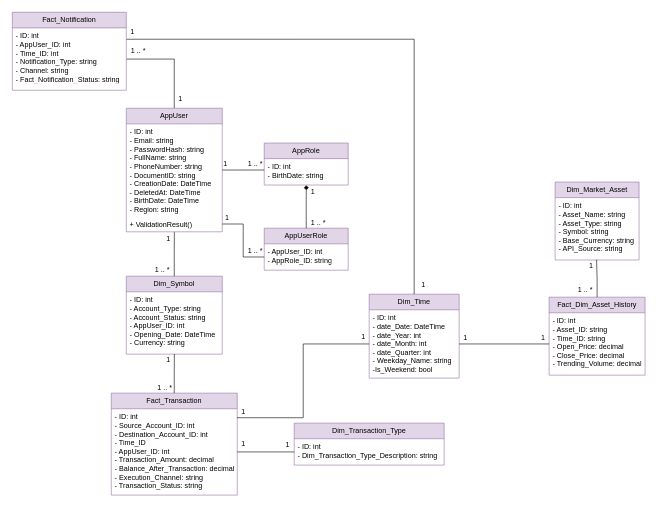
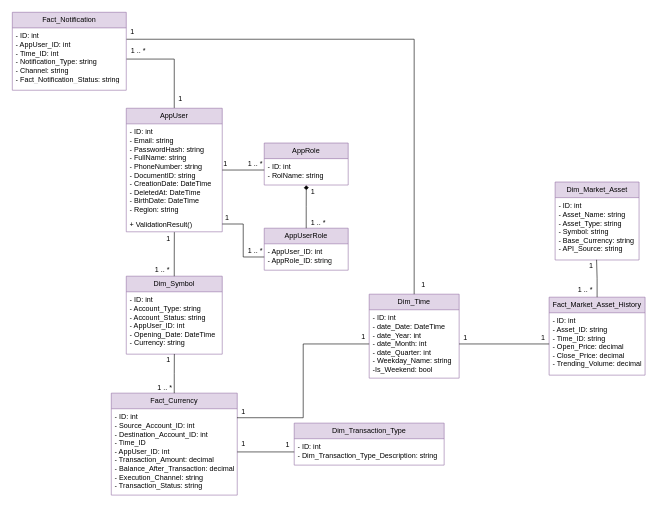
  <mxCell id="0" />
  <mxCell id="1" parent="0" />
  <mxCell id="2" style="edgeStyle=orthogonalEdgeStyle;rounded=0;orthogonalLoop=1;jettySize=auto;html=1;exitX=0.5;exitY=0;exitDx=0;exitDy=0;entryX=1;entryY=0.5;entryDx=0;entryDy=0;endArrow=none;startFill=0;" edge="1" parent="1" source="3" target="22"><mxGeometry relative="1" as="geometry" /></mxCell>
  <mxCell id="3" value="AppUser" style="swimlane;fontStyle=0;childLayout=stackLayout;horizontal=1;startSize=26;fillColor=#e1d5e7;horizontalStack=0;resizeParent=1;resizeParentMax=0;resizeLast=0;collapsible=1;marginBottom=0;whiteSpace=wrap;html=1;strokeColor=#9673a6;" vertex="1" parent="1"><mxGeometry x="210" y="180" width="160" height="206" as="geometry"><mxRectangle x="80" y="40" width="90" height="30" as="alternateBounds" /></mxGeometry></mxCell>
  <mxCell id="4" value="- ID: int&lt;div&gt;- Email: string&lt;/div&gt;&lt;div&gt;- PasswordHash: string&lt;/div&gt;&lt;div&gt;- FullName: string&lt;/div&gt;&lt;div&gt;- PhoneNumber: string&lt;/div&gt;&lt;div&gt;- DocumentID: string&lt;/div&gt;&lt;div&gt;- CreationDate: DateTime&lt;/div&gt;&lt;div&gt;- DeletedAt: DateTime&lt;/div&gt;&lt;div&gt;- BirthDate: DateTime&lt;/div&gt;&lt;div&gt;- Region: string&lt;/div&gt;" style="text;strokeColor=none;fillColor=none;align=left;verticalAlign=top;spacingLeft=4;spacingRight=4;overflow=hidden;rotatable=0;points=[[0,0.5],[1,0.5]];portConstraint=eastwest;whiteSpace=wrap;html=1;" vertex="1" parent="3"><mxGeometry y="26" width="160" height="154" as="geometry" /></mxCell>
  <mxCell id="5" value="+ ValidationResult()" style="text;strokeColor=none;fillColor=none;align=left;verticalAlign=top;spacingLeft=4;spacingRight=4;overflow=hidden;rotatable=0;points=[[0,0.5],[1,0.5]];portConstraint=eastwest;whiteSpace=wrap;html=1;" vertex="1" parent="3"><mxGeometry y="180" width="160" height="26" as="geometry" /></mxCell>
  <mxCell id="6" value="AppRole" style="swimlane;fontStyle=0;childLayout=stackLayout;horizontal=1;startSize=26;fillColor=#e1d5e7;horizontalStack=0;resizeParent=1;resizeParentMax=0;resizeLast=0;collapsible=1;marginBottom=0;whiteSpace=wrap;html=1;strokeColor=#9673a6;" vertex="1" parent="1"><mxGeometry x="440" y="238" width="140" height="70" as="geometry" /></mxCell>
- <mxCell id="7" value="- ID: int&lt;div&gt;- BirthDate: string&lt;/div&gt;" style="text;strokeColor=none;fillColor=none;align=left;verticalAlign=top;spacingLeft=4;spacingRight=4;overflow=hidden;rotatable=0;points=[[0,0.5],[1,0.5]];portConstraint=eastwest;whiteSpace=wrap;html=1;" vertex="1" parent="6"><mxGeometry y="26" width="140" height="44" as="geometry" /></mxCell>
+ <mxCell id="7" value="- ID: int&lt;div&gt;- RolName: string&lt;/div&gt;" style="text;strokeColor=none;fillColor=none;align=left;verticalAlign=top;spacingLeft=4;spacingRight=4;overflow=hidden;rotatable=0;points=[[0,0.5],[1,0.5]];portConstraint=eastwest;whiteSpace=wrap;html=1;" vertex="1" parent="6"><mxGeometry y="26" width="140" height="44" as="geometry" /></mxCell>
  <mxCell id="8" style="rounded=0;orthogonalLoop=1;jettySize=auto;html=1;exitX=1;exitY=0.5;exitDx=0;exitDy=0;entryX=0.8;entryY=0.833;entryDx=0;entryDy=0;entryPerimeter=0;endArrow=none;startFill=0;" edge="1" parent="1" source="3" target="26"><mxGeometry relative="1" as="geometry"><mxPoint x="440" y="282.294" as="targetPoint" /></mxGeometry></mxCell>
  <mxCell id="9" value="AppUserRole" style="swimlane;fontStyle=0;childLayout=stackLayout;horizontal=1;startSize=26;fillColor=#e1d5e7;horizontalStack=0;resizeParent=1;resizeParentMax=0;resizeLast=0;collapsible=1;marginBottom=0;whiteSpace=wrap;html=1;strokeColor=#9673a6;" vertex="1" parent="1"><mxGeometry x="440" y="380" width="140" height="70" as="geometry" /></mxCell>
  <mxCell id="10" value="- AppUser_ID: int&lt;div&gt;- AppRole_ID: string&lt;/div&gt;" style="text;strokeColor=none;fillColor=none;align=left;verticalAlign=top;spacingLeft=4;spacingRight=4;overflow=hidden;rotatable=0;points=[[0,0.5],[1,0.5]];portConstraint=eastwest;whiteSpace=wrap;html=1;" vertex="1" parent="9"><mxGeometry y="26" width="140" height="44" as="geometry" /></mxCell>
  <mxCell id="11" value="Dim_Symbol" style="swimlane;fontStyle=0;childLayout=stackLayout;horizontal=1;startSize=26;fillColor=#e1d5e7;horizontalStack=0;resizeParent=1;resizeParentMax=0;resizeLast=0;collapsible=1;marginBottom=0;whiteSpace=wrap;html=1;strokeColor=#9673a6;" vertex="1" parent="1"><mxGeometry x="210" y="460" width="160" height="130" as="geometry" /></mxCell>
  <mxCell id="12" value="- ID: int&lt;div&gt;- Account_Type: string&lt;/div&gt;&lt;div&gt;- Account_Status: string&lt;/div&gt;&lt;div&gt;- AppUser_ID: int&lt;/div&gt;&lt;div&gt;- Opening_Date: DateTime&lt;/div&gt;&lt;div&gt;- Currency: string&lt;/div&gt;" style="text;strokeColor=none;fillColor=none;align=left;verticalAlign=top;spacingLeft=4;spacingRight=4;overflow=hidden;rotatable=0;points=[[0,0.5],[1,0.5]];portConstraint=eastwest;whiteSpace=wrap;html=1;" vertex="1" parent="11"><mxGeometry y="26" width="160" height="104" as="geometry" /></mxCell>
  <mxCell id="13" value="Dim_Market_Asset" style="swimlane;fontStyle=0;childLayout=stackLayout;horizontal=1;startSize=26;fillColor=#e1d5e7;horizontalStack=0;resizeParent=1;resizeParentMax=0;resizeLast=0;collapsible=1;marginBottom=0;whiteSpace=wrap;html=1;strokeColor=#9673a6;" vertex="1" parent="1"><mxGeometry x="925" y="303" width="140" height="130" as="geometry" /></mxCell>
  <mxCell id="14" value="- ID: int&lt;div&gt;- Asset_Name: string&lt;/div&gt;&lt;div&gt;- Asset_Type: string&lt;/div&gt;&lt;div&gt;- Symbol: string&lt;/div&gt;&lt;div&gt;- Base_Currency: string&lt;/div&gt;&lt;div&gt;- API_Source: string&lt;/div&gt;" style="text;strokeColor=none;fillColor=none;align=left;verticalAlign=top;spacingLeft=4;spacingRight=4;overflow=hidden;rotatable=0;points=[[0,0.5],[1,0.5]];portConstraint=eastwest;whiteSpace=wrap;html=1;" vertex="1" parent="13"><mxGeometry y="26" width="140" height="104" as="geometry" /></mxCell>
  <mxCell id="15" value="Dim_Time" style="swimlane;fontStyle=0;childLayout=stackLayout;horizontal=1;startSize=26;fillColor=#e1d5e7;horizontalStack=0;resizeParent=1;resizeParentMax=0;resizeLast=0;collapsible=1;marginBottom=0;whiteSpace=wrap;html=1;strokeColor=#9673a6;" vertex="1" parent="1"><mxGeometry x="615" y="490" width="150" height="140" as="geometry" /></mxCell>
  <mxCell id="16" value="- ID: int&lt;div&gt;- date_Date: DateTime&lt;/div&gt;&lt;div&gt;- date_Year: int&lt;/div&gt;&lt;div&gt;- date_Month: int&lt;/div&gt;&lt;div&gt;- date_Quarter: int&lt;/div&gt;&lt;div&gt;- Weekday_Name: string&lt;/div&gt;&lt;div&gt;-Is_Weekend: bool&lt;/div&gt;" style="text;strokeColor=none;fillColor=none;align=left;verticalAlign=top;spacingLeft=4;spacingRight=4;overflow=hidden;rotatable=0;points=[[0,0.5],[1,0.5]];portConstraint=eastwest;whiteSpace=wrap;html=1;" vertex="1" parent="15"><mxGeometry y="26" width="150" height="114" as="geometry" /></mxCell>
  <mxCell id="17" value="Dim_Transaction_Type" style="swimlane;fontStyle=0;childLayout=stackLayout;horizontal=1;startSize=26;fillColor=#e1d5e7;horizontalStack=0;resizeParent=1;resizeParentMax=0;resizeLast=0;collapsible=1;marginBottom=0;whiteSpace=wrap;html=1;strokeColor=#9673a6;" vertex="1" parent="1"><mxGeometry x="490" y="705" width="250" height="70" as="geometry" /></mxCell>
  <mxCell id="18" value="- ID: int&lt;div&gt;- Dim_Transaction_Type_Description: string&lt;/div&gt;" style="text;strokeColor=none;fillColor=none;align=left;verticalAlign=top;spacingLeft=4;spacingRight=4;overflow=hidden;rotatable=0;points=[[0,0.5],[1,0.5]];portConstraint=eastwest;whiteSpace=wrap;html=1;" vertex="1" parent="17"><mxGeometry y="26" width="250" height="44" as="geometry" /></mxCell>
- <mxCell id="19" value="Fact_Dim_Asset_History" style="swimlane;fontStyle=0;childLayout=stackLayout;horizontal=1;startSize=26;fillColor=#e1d5e7;horizontalStack=0;resizeParent=1;resizeParentMax=0;resizeLast=0;collapsible=1;marginBottom=0;whiteSpace=wrap;html=1;strokeColor=#9673a6;" vertex="1" parent="1"><mxGeometry x="915" y="495" width="160" height="130" as="geometry" /></mxCell>
+ <mxCell id="19" value="Fact_Market_Asset_History" style="swimlane;fontStyle=0;childLayout=stackLayout;horizontal=1;startSize=26;fillColor=#e1d5e7;horizontalStack=0;resizeParent=1;resizeParentMax=0;resizeLast=0;collapsible=1;marginBottom=0;whiteSpace=wrap;html=1;strokeColor=#9673a6;" vertex="1" parent="1"><mxGeometry x="915" y="495" width="160" height="130" as="geometry" /></mxCell>
  <mxCell id="20" value="- ID: int&lt;div&gt;- Asset_ID: string&lt;/div&gt;&lt;div&gt;- Time_ID: string&lt;/div&gt;&lt;div&gt;- Open_Price: decimal&lt;/div&gt;&lt;div&gt;- Close_Price: decimal&lt;/div&gt;&lt;div&gt;- Trending_Volume: decimal&lt;/div&gt;" style="text;strokeColor=none;fillColor=none;align=left;verticalAlign=top;spacingLeft=4;spacingRight=4;overflow=hidden;rotatable=0;points=[[0,0.5],[1,0.5]];portConstraint=eastwest;whiteSpace=wrap;html=1;" vertex="1" parent="19"><mxGeometry y="26" width="160" height="104" as="geometry" /></mxCell>
  <mxCell id="21" value="Fact_Notification" style="swimlane;fontStyle=0;childLayout=stackLayout;horizontal=1;startSize=26;fillColor=#e1d5e7;horizontalStack=0;resizeParent=1;resizeParentMax=0;resizeLast=0;collapsible=1;marginBottom=0;whiteSpace=wrap;html=1;strokeColor=#9673a6;" vertex="1" parent="1"><mxGeometry x="20" y="20" width="190" height="130" as="geometry" /></mxCell>
  <mxCell id="22" value="- ID: int&lt;div&gt;- AppUser_ID: int&lt;/div&gt;&lt;div&gt;- Time_ID: int&lt;/div&gt;&lt;div&gt;- Notification_Type: string&lt;/div&gt;&lt;div&gt;- Channel: string&lt;/div&gt;&lt;div&gt;- Fact_Notification_Status: string&lt;/div&gt;" style="text;strokeColor=none;fillColor=none;align=left;verticalAlign=top;spacingLeft=4;spacingRight=4;overflow=hidden;rotatable=0;points=[[0,0.5],[1,0.5]];portConstraint=eastwest;whiteSpace=wrap;html=1;" vertex="1" parent="21"><mxGeometry y="26" width="190" height="104" as="geometry" /></mxCell>
- <mxCell id="23" value="Fact_Transaction" style="swimlane;fontStyle=0;childLayout=stackLayout;horizontal=1;startSize=26;fillColor=#e1d5e7;horizontalStack=0;resizeParent=1;resizeParentMax=0;resizeLast=0;collapsible=1;marginBottom=0;whiteSpace=wrap;html=1;strokeColor=#9673a6;" vertex="1" parent="1"><mxGeometry x="185" y="655" width="210" height="170" as="geometry" /></mxCell>
+ <mxCell id="23" value="Fact_Currency" style="swimlane;fontStyle=0;childLayout=stackLayout;horizontal=1;startSize=26;fillColor=#e1d5e7;horizontalStack=0;resizeParent=1;resizeParentMax=0;resizeLast=0;collapsible=1;marginBottom=0;whiteSpace=wrap;html=1;strokeColor=#9673a6;" vertex="1" parent="1"><mxGeometry x="185" y="655" width="210" height="170" as="geometry" /></mxCell>
  <mxCell id="24" value="- ID: int&lt;div&gt;- Source_Account_ID: int&lt;/div&gt;&lt;div&gt;- Destination_Account_ID: int&lt;/div&gt;&lt;div&gt;- Time_ID&lt;/div&gt;&lt;div&gt;- AppUser_ID: int&lt;/div&gt;&lt;div&gt;- Transaction_Amount: decimal&lt;/div&gt;&lt;div&gt;- Balance_After_Transaction: decimal&lt;/div&gt;&lt;div&gt;- Execution_Channel: string&lt;/div&gt;&lt;div&gt;- Transaction_Status: string&lt;/div&gt;" style="text;strokeColor=none;fillColor=none;align=left;verticalAlign=top;spacingLeft=4;spacingRight=4;overflow=hidden;rotatable=0;points=[[0,0.5],[1,0.5]];portConstraint=eastwest;whiteSpace=wrap;html=1;" vertex="1" parent="23"><mxGeometry y="26" width="210" height="144" as="geometry" /></mxCell>
  <mxCell id="25" value="1" style="text;html=1;align=center;verticalAlign=middle;resizable=0;points=[];autosize=1;strokeColor=none;fillColor=none;" vertex="1" parent="1"><mxGeometry x="360" y="258" width="30" height="30" as="geometry" /></mxCell>
  <mxCell id="26" value="1 .. *" style="text;html=1;align=center;verticalAlign=middle;resizable=0;points=[];autosize=1;strokeColor=none;fillColor=none;" vertex="1" parent="1"><mxGeometry x="400" y="258" width="50" height="30" as="geometry" /></mxCell>
  <mxCell id="27" style="edgeStyle=orthogonalEdgeStyle;rounded=0;orthogonalLoop=1;jettySize=auto;html=1;exitX=0;exitY=0.5;exitDx=0;exitDy=0;entryX=1;entryY=0.5;entryDx=0;entryDy=0;endArrow=none;startFill=0;" edge="1" parent="1" source="10" target="5"><mxGeometry relative="1" as="geometry" /></mxCell>
  <mxCell id="28" style="edgeStyle=orthogonalEdgeStyle;rounded=0;orthogonalLoop=1;jettySize=auto;html=1;exitX=0.5;exitY=0;exitDx=0;exitDy=0;entryX=0.501;entryY=1.007;entryDx=0;entryDy=0;entryPerimeter=0;endArrow=diamond;startFill=0;" edge="1" parent="1" source="9" target="7"><mxGeometry relative="1" as="geometry" /></mxCell>
  <mxCell id="29" style="edgeStyle=orthogonalEdgeStyle;rounded=0;orthogonalLoop=1;jettySize=auto;html=1;exitX=0.5;exitY=0;exitDx=0;exitDy=0;entryX=0.501;entryY=1.022;entryDx=0;entryDy=0;entryPerimeter=0;endArrow=none;startFill=0;" edge="1" parent="1" source="11" target="5"><mxGeometry relative="1" as="geometry" /></mxCell>
  <mxCell id="30" value="1" style="text;html=1;align=center;verticalAlign=middle;resizable=0;points=[];autosize=1;strokeColor=none;fillColor=none;" vertex="1" parent="1"><mxGeometry x="265" y="383" width="30" height="30" as="geometry" /></mxCell>
  <mxCell id="31" value="1 .. *" style="text;html=1;align=center;verticalAlign=middle;resizable=0;points=[];autosize=1;strokeColor=none;fillColor=none;" vertex="1" parent="1"><mxGeometry x="245" y="435" width="50" height="30" as="geometry" /></mxCell>
  <mxCell id="32" style="edgeStyle=orthogonalEdgeStyle;rounded=0;orthogonalLoop=1;jettySize=auto;html=1;exitX=0.5;exitY=0;exitDx=0;exitDy=0;entryX=0.501;entryY=0.997;entryDx=0;entryDy=0;entryPerimeter=0;endArrow=none;startFill=0;" edge="1" parent="1" source="23" target="12"><mxGeometry relative="1" as="geometry" /></mxCell>
  <mxCell id="33" value="1" style="text;html=1;align=center;verticalAlign=middle;resizable=0;points=[];autosize=1;strokeColor=none;fillColor=none;" vertex="1" parent="1"><mxGeometry x="265" y="585" width="30" height="30" as="geometry" /></mxCell>
  <mxCell id="34" value="1 .. *" style="text;html=1;align=center;verticalAlign=middle;resizable=0;points=[];autosize=1;strokeColor=none;fillColor=none;" vertex="1" parent="1"><mxGeometry x="249" y="631" width="50" height="30" as="geometry" /></mxCell>
  <mxCell id="35" style="edgeStyle=orthogonalEdgeStyle;rounded=0;orthogonalLoop=1;jettySize=auto;html=1;exitX=1;exitY=0.5;exitDx=0;exitDy=0;entryX=0;entryY=0.5;entryDx=0;entryDy=0;endArrow=none;startFill=0;" edge="1" parent="1" source="24" target="18"><mxGeometry relative="1" as="geometry" /></mxCell>
  <mxCell id="36" value="1" style="text;html=1;align=center;verticalAlign=middle;resizable=0;points=[];autosize=1;strokeColor=none;fillColor=none;" vertex="1" parent="1"><mxGeometry x="390" y="725" width="30" height="30" as="geometry" /></mxCell>
  <mxCell id="37" value="1" style="text;html=1;align=center;verticalAlign=middle;resizable=0;points=[];autosize=1;strokeColor=none;fillColor=none;" vertex="1" parent="1"><mxGeometry x="464" y="727" width="30" height="30" as="geometry" /></mxCell>
  <mxCell id="38" value="1" style="text;html=1;align=center;verticalAlign=middle;resizable=0;points=[];autosize=1;strokeColor=none;fillColor=none;" vertex="1" parent="1"><mxGeometry x="285" y="150" width="30" height="30" as="geometry" /></mxCell>
  <mxCell id="39" value="1 .. *" style="text;html=1;align=center;verticalAlign=middle;resizable=0;points=[];autosize=1;strokeColor=none;fillColor=none;" vertex="1" parent="1"><mxGeometry x="205" y="70" width="50" height="30" as="geometry" /></mxCell>
  <mxCell id="40" value="1" style="text;html=1;align=center;verticalAlign=middle;resizable=0;points=[];autosize=1;strokeColor=none;fillColor=none;" vertex="1" parent="1"><mxGeometry x="363" y="348" width="30" height="30" as="geometry" /></mxCell>
  <mxCell id="41" value="1 .. *" style="text;html=1;align=center;verticalAlign=middle;resizable=0;points=[];autosize=1;strokeColor=none;fillColor=none;" vertex="1" parent="1"><mxGeometry x="400" y="403" width="50" height="30" as="geometry" /></mxCell>
  <mxCell id="42" value="1" style="text;html=1;align=center;verticalAlign=middle;resizable=0;points=[];autosize=1;strokeColor=none;fillColor=none;" vertex="1" parent="1"><mxGeometry x="506" y="305" width="30" height="30" as="geometry" /></mxCell>
  <mxCell id="43" value="1 .. *" style="text;html=1;align=center;verticalAlign=middle;resizable=0;points=[];autosize=1;strokeColor=none;fillColor=none;" vertex="1" parent="1"><mxGeometry x="505" y="356" width="50" height="30" as="geometry" /></mxCell>
  <mxCell id="44" style="edgeStyle=orthogonalEdgeStyle;rounded=0;orthogonalLoop=1;jettySize=auto;html=1;exitX=0.5;exitY=0;exitDx=0;exitDy=0;entryX=0.494;entryY=0.997;entryDx=0;entryDy=0;entryPerimeter=0;endArrow=none;startFill=0;" edge="1" parent="1" source="19" target="14"><mxGeometry relative="1" as="geometry" /></mxCell>
  <mxCell id="45" value="1" style="text;html=1;align=center;verticalAlign=middle;resizable=0;points=[];autosize=1;strokeColor=none;fillColor=none;" vertex="1" parent="1"><mxGeometry x="970" y="428" width="30" height="30" as="geometry" /></mxCell>
  <mxCell id="46" value="1 .. *" style="text;html=1;align=center;verticalAlign=middle;resizable=0;points=[];autosize=1;strokeColor=none;fillColor=none;" vertex="1" parent="1"><mxGeometry x="950" y="468" width="50" height="30" as="geometry" /></mxCell>
  <mxCell id="47" style="edgeStyle=orthogonalEdgeStyle;rounded=0;orthogonalLoop=1;jettySize=auto;html=1;exitX=0;exitY=0.5;exitDx=0;exitDy=0;entryX=1;entryY=0.5;entryDx=0;entryDy=0;endArrow=none;startFill=0;" edge="1" parent="1" source="20" target="16"><mxGeometry relative="1" as="geometry" /></mxCell>
  <mxCell id="48" value="1" style="text;html=1;align=center;verticalAlign=middle;resizable=0;points=[];autosize=1;strokeColor=none;fillColor=none;" vertex="1" parent="1"><mxGeometry x="890" y="548" width="30" height="30" as="geometry" /></mxCell>
  <mxCell id="49" value="1" style="text;html=1;align=center;verticalAlign=middle;resizable=0;points=[];autosize=1;strokeColor=none;fillColor=none;" vertex="1" parent="1"><mxGeometry x="760" y="548" width="30" height="30" as="geometry" /></mxCell>
  <mxCell id="50" style="edgeStyle=orthogonalEdgeStyle;rounded=0;orthogonalLoop=1;jettySize=auto;html=1;exitX=0;exitY=0.5;exitDx=0;exitDy=0;entryX=0.998;entryY=0.104;entryDx=0;entryDy=0;entryPerimeter=0;endArrow=none;startFill=0;" edge="1" parent="1" source="16" target="24"><mxGeometry relative="1" as="geometry"><mxPoint x="405" y="690" as="targetPoint" /></mxGeometry></mxCell>
  <mxCell id="51" value="1" style="text;html=1;align=center;verticalAlign=middle;resizable=0;points=[];autosize=1;strokeColor=none;fillColor=none;" vertex="1" parent="1"><mxGeometry x="590" y="546" width="30" height="30" as="geometry" /></mxCell>
  <mxCell id="52" value="1" style="text;html=1;align=center;verticalAlign=middle;resizable=0;points=[];autosize=1;strokeColor=none;fillColor=none;" vertex="1" parent="1"><mxGeometry x="390" y="671" width="30" height="30" as="geometry" /></mxCell>
  <mxCell id="53" style="edgeStyle=orthogonalEdgeStyle;rounded=0;orthogonalLoop=1;jettySize=auto;html=1;exitX=0.5;exitY=0;exitDx=0;exitDy=0;entryX=1.002;entryY=0.182;entryDx=0;entryDy=0;entryPerimeter=0;endArrow=none;startFill=0;" edge="1" parent="1" source="15" target="22"><mxGeometry relative="1" as="geometry" /></mxCell>
  <mxCell id="54" value="1" style="text;html=1;align=center;verticalAlign=middle;resizable=0;points=[];autosize=1;strokeColor=none;fillColor=none;" vertex="1" parent="1"><mxGeometry x="690" y="460" width="30" height="30" as="geometry" /></mxCell>
  <mxCell id="55" value="1" style="text;html=1;align=center;verticalAlign=middle;resizable=0;points=[];autosize=1;strokeColor=none;fillColor=none;" vertex="1" parent="1"><mxGeometry x="205" y="38" width="30" height="30" as="geometry" /></mxCell>
